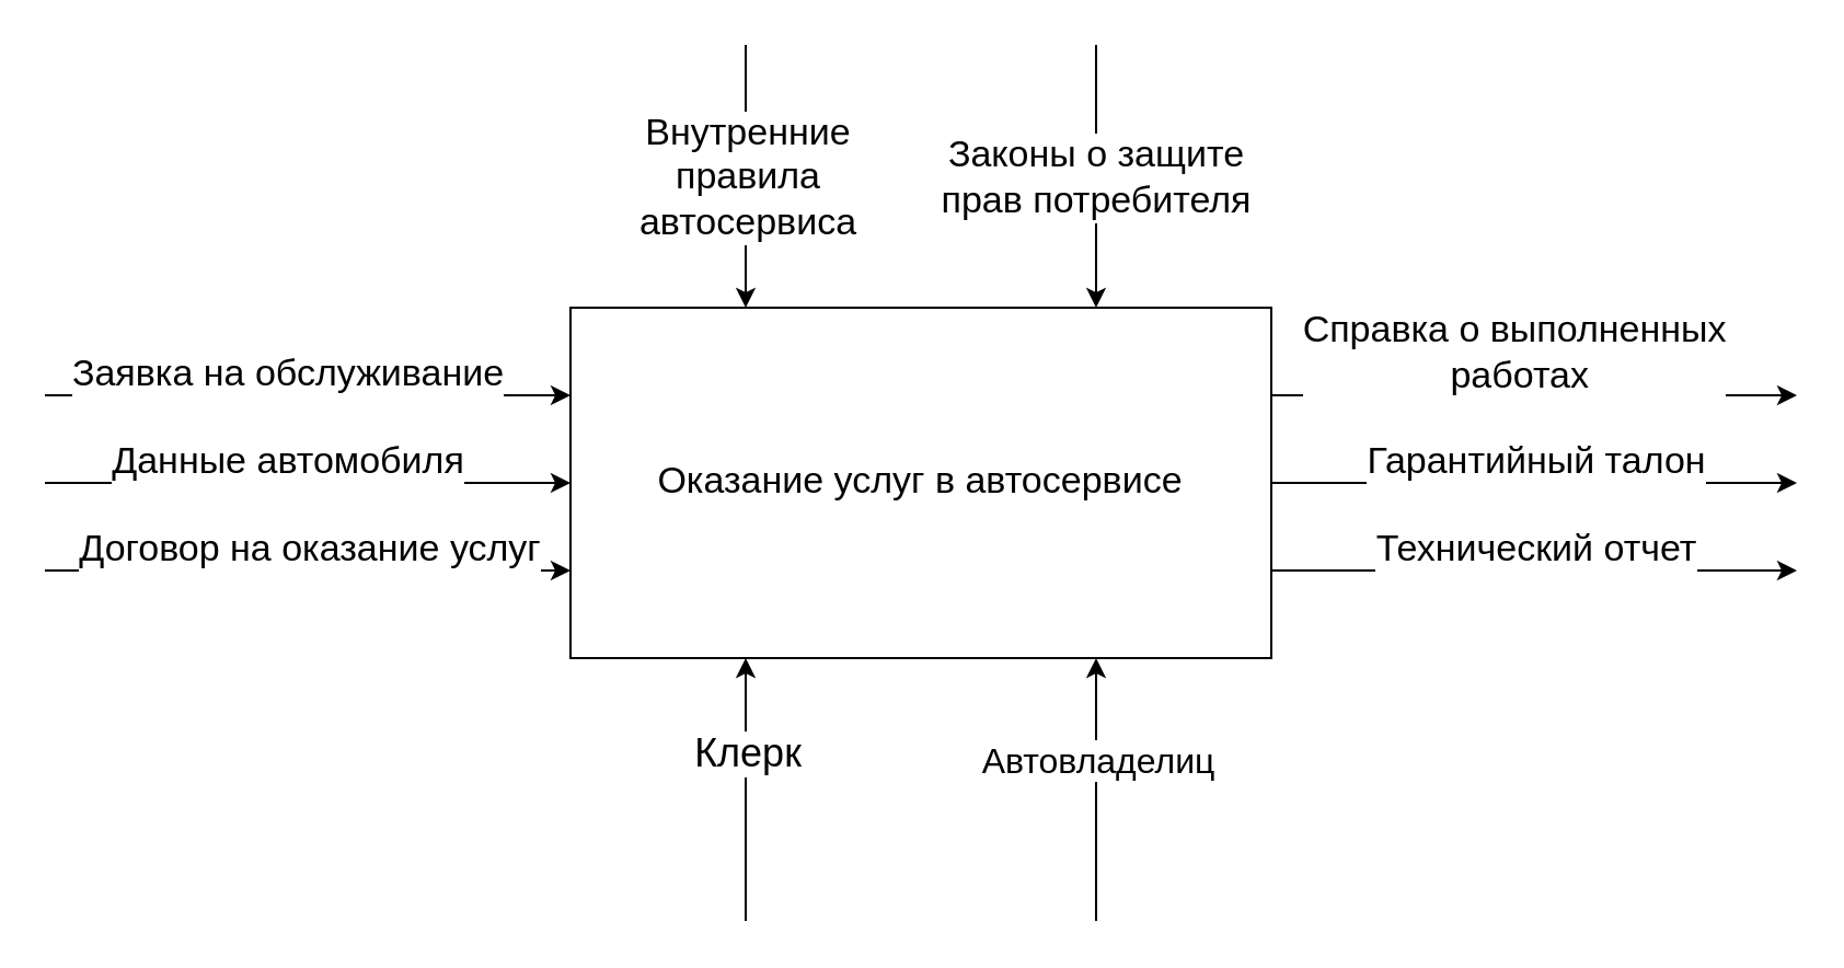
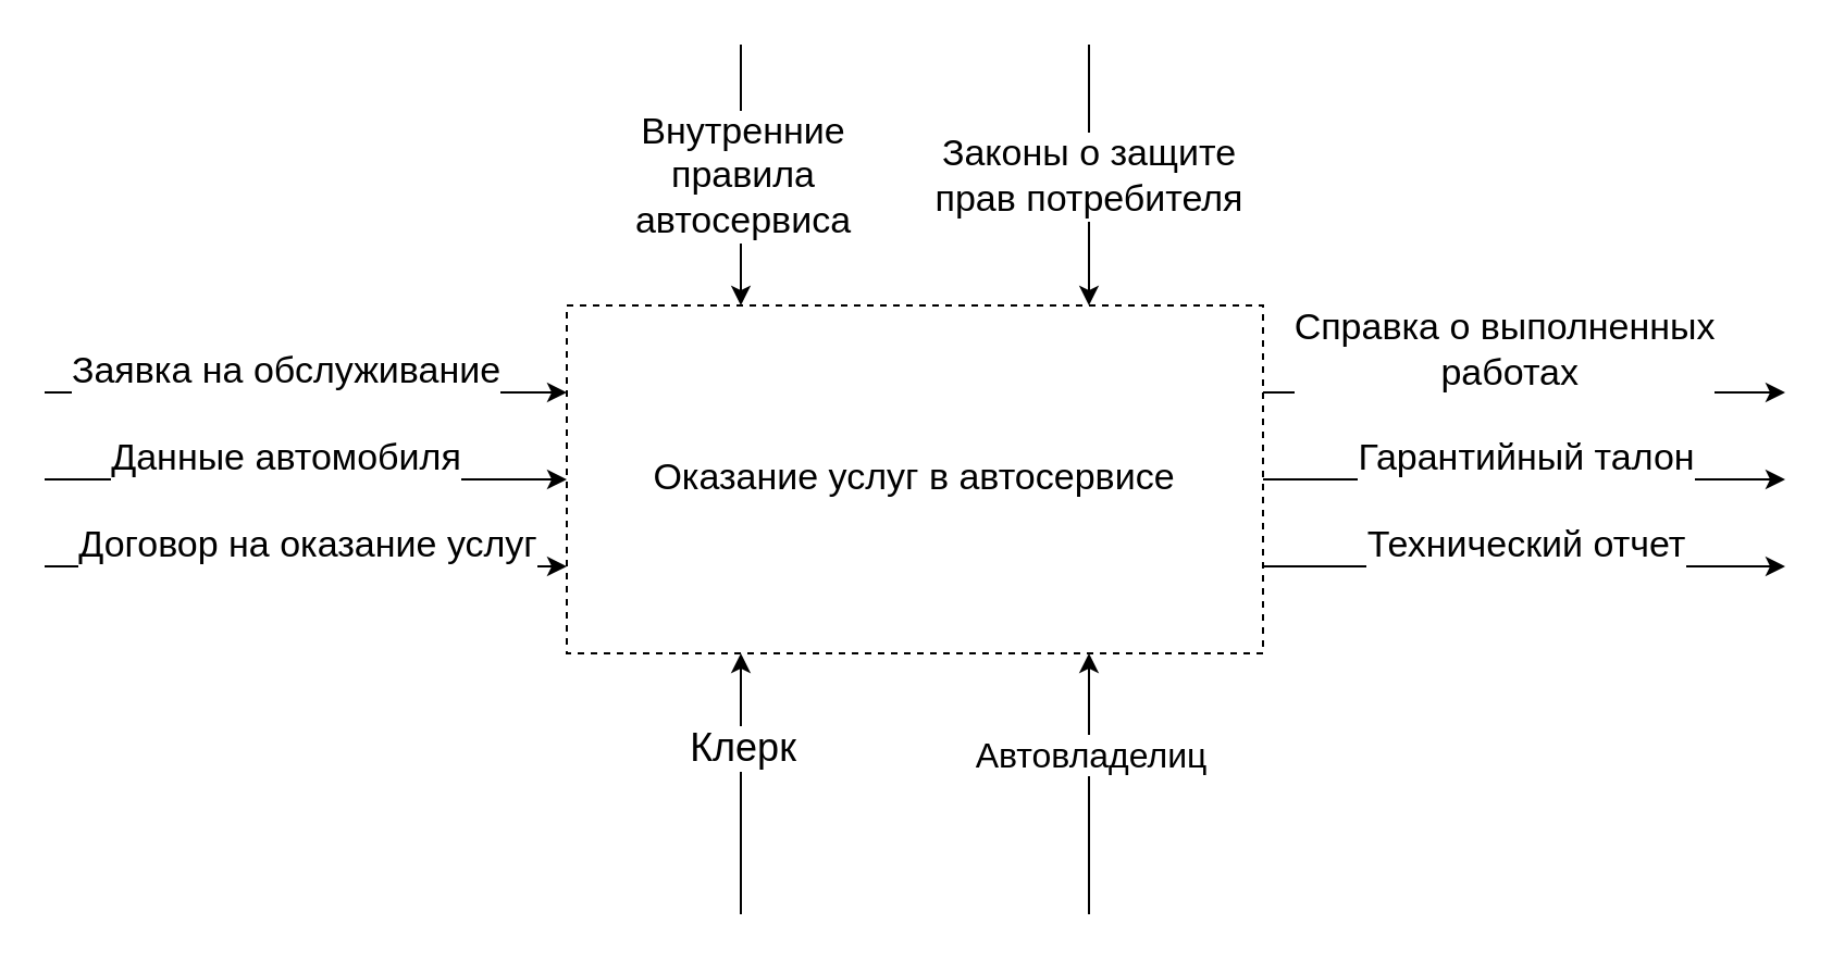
  <mxCell id="0" />
  <mxCell id="1" parent="0" />
- <mxCell id="2" value="&lt;font style=&quot;font-size: 17px;&quot;&gt;Оказание услуг в автосервисе&lt;/font&gt;" style="rounded=0;whiteSpace=wrap;html=1;" vertex="1" parent="1"><mxGeometry x="260" y="140" width="320" height="160" as="geometry" /></mxCell>
+ <mxCell id="2" value="&lt;font style=&quot;font-size: 17px;&quot;&gt;Оказание услуг в автосервисе&lt;/font&gt;" style="rounded=0;whiteSpace=wrap;html=1;dashed=1;" vertex="1" parent="1"><mxGeometry x="260" y="140" width="320" height="160" as="geometry" /></mxCell>
  <mxCell id="3" value="" style="endArrow=classic;html=1;rounded=0;entryX=0.25;entryY=1;entryDx=0;entryDy=0;" edge="1" parent="1" target="2"><mxGeometry width="50" height="50" relative="1" as="geometry"><mxPoint x="340" y="420" as="sourcePoint" /><mxPoint x="430" y="440" as="targetPoint" /></mxGeometry></mxCell>
  <mxCell id="4" value="Клерк" style="edgeLabel;html=1;align=center;verticalAlign=middle;resizable=0;points=[];fontSize=18;" vertex="1" connectable="0" parent="3"><mxGeometry x="-0.17" y="1" relative="1" as="geometry"><mxPoint x="1" y="-27" as="offset" /></mxGeometry></mxCell>
  <mxCell id="5" value="" style="endArrow=classic;html=1;rounded=0;exitX=1;exitY=0.25;exitDx=0;exitDy=0;" edge="1" parent="1" source="2"><mxGeometry width="50" height="50" relative="1" as="geometry"><mxPoint x="750" y="290" as="sourcePoint" /><mxPoint x="820" y="180" as="targetPoint" /></mxGeometry></mxCell>
  <mxCell id="6" value="Справка о выполненных&lt;br&gt;&amp;nbsp;работах" style="edgeLabel;html=1;align=center;verticalAlign=middle;resizable=0;points=[];fontSize=17;" vertex="1" connectable="0" parent="5"><mxGeometry x="-0.22" y="1" relative="1" as="geometry"><mxPoint x="16" y="-19" as="offset" /></mxGeometry></mxCell>
  <mxCell id="7" value="" style="endArrow=classic;html=1;rounded=0;exitX=1;exitY=0.5;exitDx=0;exitDy=0;" edge="1" parent="1" source="2"><mxGeometry width="50" height="50" relative="1" as="geometry"><mxPoint x="770" y="330" as="sourcePoint" /><mxPoint x="820" y="220" as="targetPoint" /></mxGeometry></mxCell>
  <mxCell id="8" value="Гарантийный талон" style="edgeLabel;html=1;align=center;verticalAlign=middle;resizable=0;points=[];fontSize=17;" vertex="1" connectable="0" parent="7"><mxGeometry x="-0.362" y="-2" relative="1" as="geometry"><mxPoint x="43" y="-12" as="offset" /></mxGeometry></mxCell>
  <mxCell id="9" value="" style="endArrow=classic;html=1;rounded=0;entryX=0.75;entryY=1;entryDx=0;entryDy=0;" edge="1" parent="1" target="2"><mxGeometry width="50" height="50" relative="1" as="geometry"><mxPoint x="500" y="420" as="sourcePoint" /><mxPoint x="700" y="420" as="targetPoint" /></mxGeometry></mxCell>
  <mxCell id="10" value="&lt;font style=&quot;font-size: 16px;&quot;&gt;Автовладелиц&lt;/font&gt;" style="edgeLabel;html=1;align=center;verticalAlign=middle;resizable=0;points=[];" vertex="1" connectable="0" parent="9"><mxGeometry x="-0.11" y="-1" relative="1" as="geometry"><mxPoint x="-1" y="-21" as="offset" /></mxGeometry></mxCell>
  <mxCell id="11" value="" style="endArrow=classic;html=1;rounded=0;exitX=1;exitY=0.75;exitDx=0;exitDy=0;" edge="1" parent="1" source="2"><mxGeometry width="50" height="50" relative="1" as="geometry"><mxPoint x="780" y="340" as="sourcePoint" /><mxPoint x="820" y="260" as="targetPoint" /></mxGeometry></mxCell>
  <mxCell id="12" value="Технический отчет" style="edgeLabel;html=1;align=center;verticalAlign=middle;resizable=0;points=[];fontSize=17;" vertex="1" connectable="0" parent="11"><mxGeometry x="-0.267" relative="1" as="geometry"><mxPoint x="32" y="-10" as="offset" /></mxGeometry></mxCell>
  <mxCell id="13" value="" style="endArrow=classic;html=1;rounded=0;entryX=0;entryY=0.25;entryDx=0;entryDy=0;" edge="1" parent="1" target="2"><mxGeometry width="50" height="50" relative="1" as="geometry"><mxPoint x="20" y="180" as="sourcePoint" /><mxPoint x="180" y="200" as="targetPoint" /></mxGeometry></mxCell>
  <mxCell id="14" value="Заявка на обслуживание" style="edgeLabel;html=1;align=center;verticalAlign=middle;resizable=0;points=[];fontSize=17;" vertex="1" connectable="0" parent="13"><mxGeometry x="-0.125" y="-5" relative="1" as="geometry"><mxPoint x="5" y="-15" as="offset" /></mxGeometry></mxCell>
  <mxCell id="15" value="" style="endArrow=classic;html=1;rounded=0;entryX=0;entryY=0.5;entryDx=0;entryDy=0;" edge="1" parent="1" target="2"><mxGeometry width="50" height="50" relative="1" as="geometry"><mxPoint x="20" y="220" as="sourcePoint" /><mxPoint x="120" y="280" as="targetPoint" /></mxGeometry></mxCell>
  <mxCell id="16" value="Данные автомобиля" style="edgeLabel;html=1;align=center;verticalAlign=middle;resizable=0;points=[];fontSize=17;" vertex="1" connectable="0" parent="15"><mxGeometry x="-0.225" y="-1" relative="1" as="geometry"><mxPoint x="17" y="-11" as="offset" /></mxGeometry></mxCell>
  <mxCell id="17" value="" style="endArrow=classic;html=1;rounded=0;entryX=0;entryY=0.75;entryDx=0;entryDy=0;" edge="1" parent="1" target="2"><mxGeometry width="50" height="50" relative="1" as="geometry"><mxPoint x="20" y="260" as="sourcePoint" /><mxPoint x="90" y="290" as="targetPoint" /></mxGeometry></mxCell>
  <mxCell id="18" value="Договор на оказание услуг" style="edgeLabel;html=1;align=center;verticalAlign=middle;resizable=0;points=[];fontSize=17;" vertex="1" connectable="0" parent="17"><mxGeometry x="-0.2" y="-1" relative="1" as="geometry"><mxPoint x="24" y="-11" as="offset" /></mxGeometry></mxCell>
  <mxCell id="19" value="" style="endArrow=classic;html=1;rounded=0;entryX=0.25;entryY=0;entryDx=0;entryDy=0;" edge="1" parent="1" target="2"><mxGeometry width="50" height="50" relative="1" as="geometry"><mxPoint x="340" y="20" as="sourcePoint" /><mxPoint x="420" y="-40" as="targetPoint" /></mxGeometry></mxCell>
  <mxCell id="20" value="&lt;font style=&quot;font-size: 17px;&quot;&gt;Внутренние&lt;br&gt;правила&lt;br&gt;автосервиса&lt;/font&gt;" style="edgeLabel;html=1;align=center;verticalAlign=middle;resizable=0;points=[];" vertex="1" connectable="0" parent="19"><mxGeometry x="-0.667" y="3" relative="1" as="geometry"><mxPoint x="-3" y="40" as="offset" /></mxGeometry></mxCell>
  <mxCell id="21" value="" style="endArrow=classic;html=1;rounded=0;entryX=0.75;entryY=0;entryDx=0;entryDy=0;" edge="1" parent="1" target="2"><mxGeometry width="50" height="50" relative="1" as="geometry"><mxPoint x="500" y="20" as="sourcePoint" /><mxPoint x="620" y="-10" as="targetPoint" /></mxGeometry></mxCell>
  <mxCell id="22" value="Законы о защите&lt;br style=&quot;font-size: 17px;&quot;&gt;прав потребителя" style="edgeLabel;html=1;align=center;verticalAlign=middle;resizable=0;points=[];fontSize=17;" vertex="1" connectable="0" parent="21"><mxGeometry x="-0.25" y="-1" relative="1" as="geometry"><mxPoint y="15" as="offset" /></mxGeometry></mxCell>
